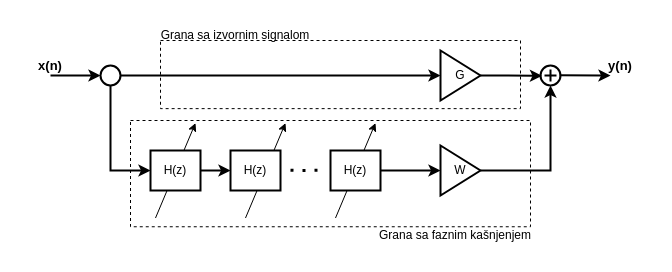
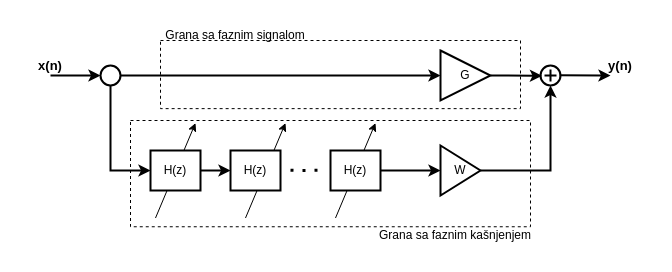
  <mxCell id="0" />
  <mxCell id="1" parent="0" />
  <mxCell id="2" value="" style="rounded=0;whiteSpace=wrap;html=1;dashed=1;glass=0;" vertex="1" parent="1"><mxGeometry x="160" y="40" width="360" height="68.13" as="geometry" /></mxCell>
  <mxCell id="3" value="" style="rounded=0;whiteSpace=wrap;html=1;dashed=1;glass=0;" vertex="1" parent="1"><mxGeometry x="130" y="120" width="400" height="106.25" as="geometry" /></mxCell>
  <mxCell id="4" value="" style="endArrow=classic;html=1;rounded=0;" edge="1" parent="1"><mxGeometry width="50" height="50" relative="1" as="geometry"><mxPoint x="335" y="217.5" as="sourcePoint" /><mxPoint x="375" y="122.5" as="targetPoint" /></mxGeometry></mxCell>
  <mxCell id="5" value="" style="endArrow=classic;html=1;rounded=0;" edge="1" parent="1"><mxGeometry width="50" height="50" relative="1" as="geometry"><mxPoint x="245" y="217.5" as="sourcePoint" /><mxPoint x="285" y="122.5" as="targetPoint" /></mxGeometry></mxCell>
  <mxCell id="6" value="" style="endArrow=classic;html=1;rounded=0;" edge="1" parent="1"><mxGeometry width="50" height="50" relative="1" as="geometry"><mxPoint x="155" y="217.5" as="sourcePoint" /><mxPoint x="195" y="122.5" as="targetPoint" /></mxGeometry></mxCell>
- <mxCell id="7" value="G" style="triangle;whiteSpace=wrap;html=1;strokeWidth=2;" vertex="1" parent="1"><mxGeometry x="440" y="50" width="40" height="50" as="geometry" /></mxCell>
+ <mxCell id="7" value="G" style="triangle;whiteSpace=wrap;html=1;strokeWidth=2;" vertex="1" parent="1"><mxGeometry x="440" y="50" width="50" height="50" as="geometry" /></mxCell>
  <mxCell id="8" value="W" style="triangle;whiteSpace=wrap;html=1;strokeWidth=2;" vertex="1" parent="1"><mxGeometry x="440" y="145" width="40" height="50" as="geometry" /></mxCell>
  <mxCell id="9" value="H(z)" style="rounded=0;whiteSpace=wrap;html=1;strokeWidth=2;" vertex="1" parent="1"><mxGeometry x="150" y="150" width="50" height="40" as="geometry" /></mxCell>
  <mxCell id="10" value="H(z)" style="rounded=0;whiteSpace=wrap;html=1;strokeWidth=2;" vertex="1" parent="1"><mxGeometry x="230" y="150" width="50" height="40" as="geometry" /></mxCell>
  <mxCell id="11" value="H(z)" style="rounded=0;whiteSpace=wrap;html=1;strokeWidth=2;" vertex="1" parent="1"><mxGeometry x="330" y="150" width="50" height="40" as="geometry" /></mxCell>
  <mxCell id="12" value="" style="endArrow=classic;html=1;rounded=0;entryX=0;entryY=0.5;entryDx=0;entryDy=0;strokeWidth=2;" edge="1" parent="1" target="8"><mxGeometry width="50" height="50" relative="1" as="geometry"><mxPoint x="380" y="170" as="sourcePoint" /><mxPoint x="420" y="210" as="targetPoint" /><Array as="points"><mxPoint x="420" y="170" /></Array></mxGeometry></mxCell>
  <mxCell id="13" value="" style="html=1;verticalLabelPosition=bottom;align=center;labelBackgroundColor=#ffffff;verticalAlign=top;strokeWidth=2;strokeColor=#000000;shadow=0;dashed=0;shape=mxgraph.ios7.icons.add;perimeterSpacing=0;" vertex="1" parent="1"><mxGeometry x="540" y="65" width="20" height="20" as="geometry" /></mxCell>
  <mxCell id="14" value="" style="endArrow=classic;html=1;rounded=0;exitX=1;exitY=0.5;exitDx=0;exitDy=0;entryX=0.074;entryY=0.512;entryDx=0;entryDy=0;entryPerimeter=0;strokeWidth=2;" edge="1" parent="1" source="7" target="13"><mxGeometry width="50" height="50" relative="1" as="geometry"><mxPoint x="480" y="70" as="sourcePoint" /><mxPoint x="530" y="20" as="targetPoint" /></mxGeometry></mxCell>
  <mxCell id="15" value="" style="endArrow=classic;html=1;rounded=0;strokeWidth=2;" edge="1" parent="1" target="13"><mxGeometry width="50" height="50" relative="1" as="geometry"><mxPoint x="480" y="170" as="sourcePoint" /><mxPoint x="550" y="90" as="targetPoint" /><Array as="points"><mxPoint x="550" y="170" /></Array></mxGeometry></mxCell>
  <mxCell id="16" value="" style="endArrow=classic;html=1;rounded=0;entryX=0;entryY=0.5;entryDx=0;entryDy=0;strokeWidth=2;" edge="1" parent="1" target="10"><mxGeometry width="50" height="50" relative="1" as="geometry"><mxPoint x="200" y="170" as="sourcePoint" /><mxPoint x="250" y="120" as="targetPoint" /></mxGeometry></mxCell>
  <mxCell id="17" value="" style="ellipse;whiteSpace=wrap;html=1;aspect=fixed;strokeWidth=2;" vertex="1" parent="1"><mxGeometry x="100" y="65" width="20" height="20" as="geometry" /></mxCell>
  <mxCell id="18" value="" style="endArrow=classic;html=1;rounded=0;exitX=1;exitY=0.5;exitDx=0;exitDy=0;entryX=0;entryY=0.5;entryDx=0;entryDy=0;strokeWidth=2;" edge="1" parent="1" source="17" target="7"><mxGeometry width="50" height="50" relative="1" as="geometry"><mxPoint x="130" y="70" as="sourcePoint" /><mxPoint x="180" y="30" as="targetPoint" /></mxGeometry></mxCell>
  <mxCell id="19" value="" style="endArrow=classic;html=1;rounded=0;exitX=0.5;exitY=1;exitDx=0;exitDy=0;entryX=0;entryY=0.5;entryDx=0;entryDy=0;strokeWidth=2;" edge="1" parent="1" source="17" target="9"><mxGeometry width="50" height="50" relative="1" as="geometry"><mxPoint x="110" y="140" as="sourcePoint" /><mxPoint x="160" y="90" as="targetPoint" /><Array as="points"><mxPoint x="110" y="170" /></Array></mxGeometry></mxCell>
  <mxCell id="20" value="" style="endArrow=none;dashed=1;html=1;dashPattern=1 3;strokeWidth=3;rounded=0;" edge="1" parent="1"><mxGeometry width="50" height="50" relative="1" as="geometry"><mxPoint x="290" y="169.76" as="sourcePoint" /><mxPoint x="320" y="169.76" as="targetPoint" /><Array as="points"><mxPoint x="300" y="170" /></Array></mxGeometry></mxCell>
  <mxCell id="21" value="" style="endArrow=classic;html=1;rounded=0;entryX=0;entryY=0.5;entryDx=0;entryDy=0;strokeWidth=2;" edge="1" parent="1" target="17"><mxGeometry width="50" height="50" relative="1" as="geometry"><mxPoint x="50" y="75" as="sourcePoint" /><mxPoint x="90" y="20" as="targetPoint" /></mxGeometry></mxCell>
  <mxCell id="22" value="" style="endArrow=classic;html=1;rounded=0;exitX=0.955;exitY=0.488;exitDx=0;exitDy=0;exitPerimeter=0;strokeWidth=2;" edge="1" parent="1" source="13"><mxGeometry width="50" height="50" relative="1" as="geometry"><mxPoint x="590" y="80" as="sourcePoint" /><mxPoint x="610" y="75" as="targetPoint" /></mxGeometry></mxCell>
- <mxCell id="23" value="Grana sa izvornim signalom" style="text;html=1;align=center;verticalAlign=middle;whiteSpace=wrap;rounded=0;" vertex="1" parent="1"><mxGeometry x="150" y="20" width="170" height="30" as="geometry" /></mxCell>
+ <mxCell id="23" value="Grana sa faznim signalom" style="text;html=1;align=center;verticalAlign=middle;whiteSpace=wrap;rounded=0;" vertex="1" parent="1"><mxGeometry x="150" y="20" width="170" height="30" as="geometry" /></mxCell>
  <mxCell id="24" value="Grana sa faznim kašnjenjem" style="text;html=1;align=center;verticalAlign=middle;whiteSpace=wrap;rounded=0;" vertex="1" parent="1"><mxGeometry x="370" y="220" width="170" height="30" as="geometry" /></mxCell>
  <mxCell id="25" value="&lt;b&gt;&lt;font style=&quot;font-size: 13px;&quot;&gt;x(n)&lt;/font&gt;&lt;/b&gt;" style="text;html=1;align=center;verticalAlign=middle;whiteSpace=wrap;rounded=0;" vertex="1" parent="1"><mxGeometry x="20" y="50" width="60" height="30" as="geometry" /></mxCell>
  <mxCell id="26" value="&lt;span style=&quot;font-size: 13px;&quot;&gt;&lt;b&gt;y(n)&lt;/b&gt;&lt;/span&gt;" style="text;html=1;align=center;verticalAlign=middle;whiteSpace=wrap;rounded=0;" vertex="1" parent="1"><mxGeometry x="590" y="50" width="60" height="30" as="geometry" /></mxCell>
